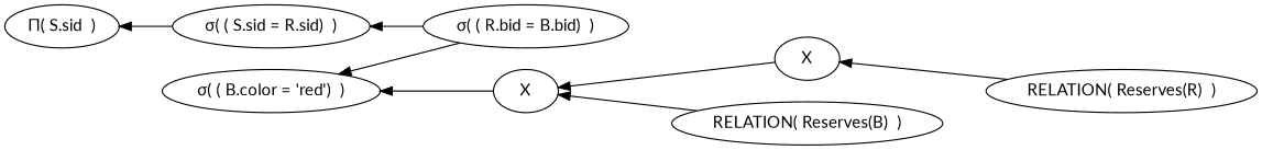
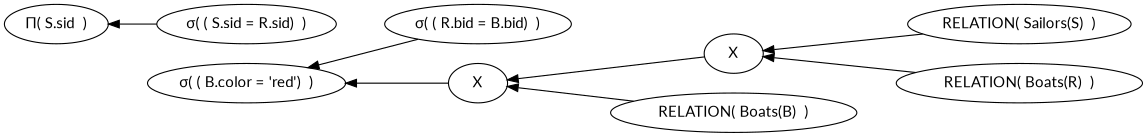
  digraph {
    fontname=Lato
    rankdir=LR
    node [fontname=Lato]
    edge [dir=back fontname=Lato]
    n1 [label="&#928;( S.sid  )"]
    n2 [label="&#963;( ( S.sid = R.sid)  )"]
    n3 [label="&#963;( ( R.bid = B.bid)  )"]
    n4 [label="&#963;( ( B.color = 'red')  )"]
    n5 [label=X]
    n6 [label=X]
-   n7 [label="RELATION( Reserves(B)  )"]
-   n9 [label="RELATION( Reserves(R)  )"]
+   n7 [label="RELATION( Boats(B)  )"]
+   n8 [label="RELATION( Sailors(S)  )"]
+   n9 [label="RELATION( Boats(R)  )"]
    n1 -> n2
-   n2 -> n3
    n4 -> n3
    n4 -> n5
    n5 -> n6
    n5 -> n7
+   n6 -> n8
    n6 -> n9
  }
